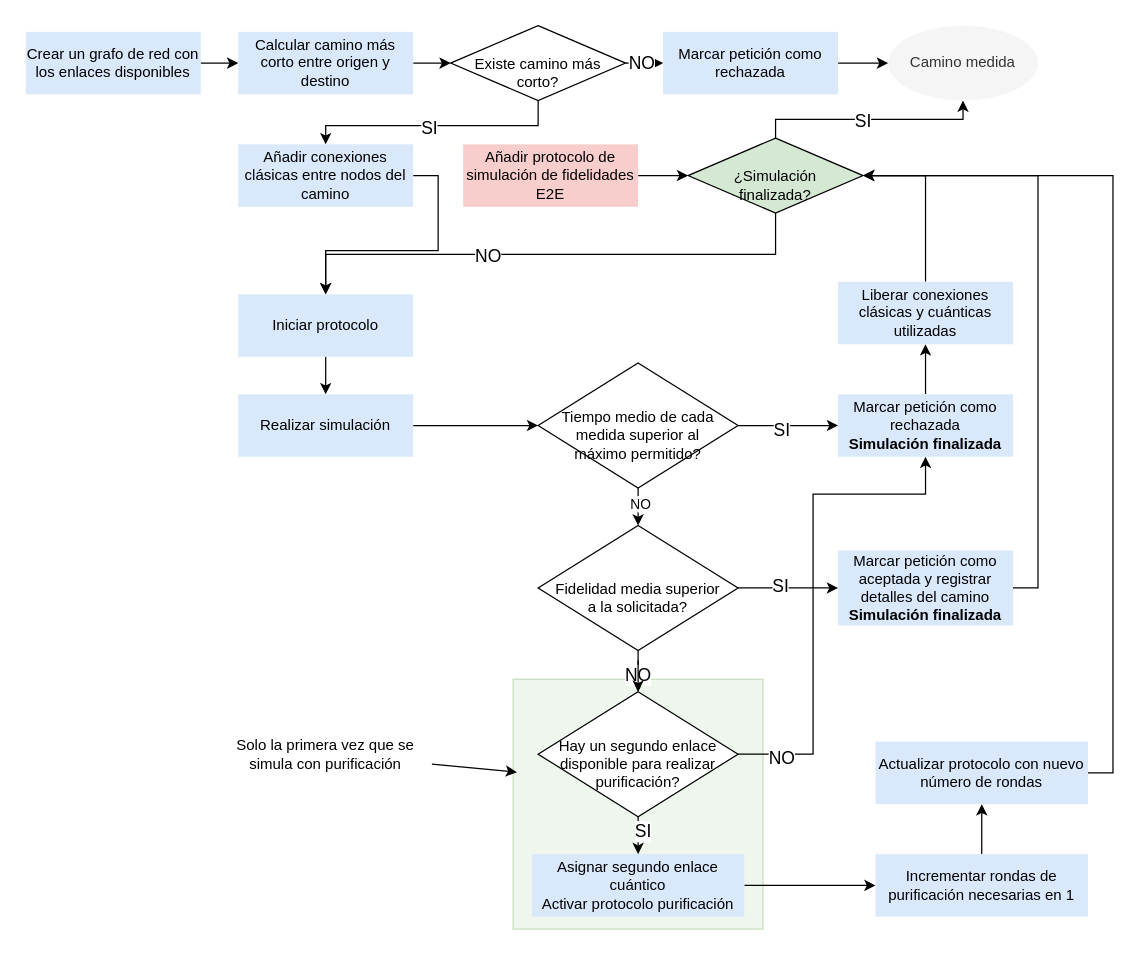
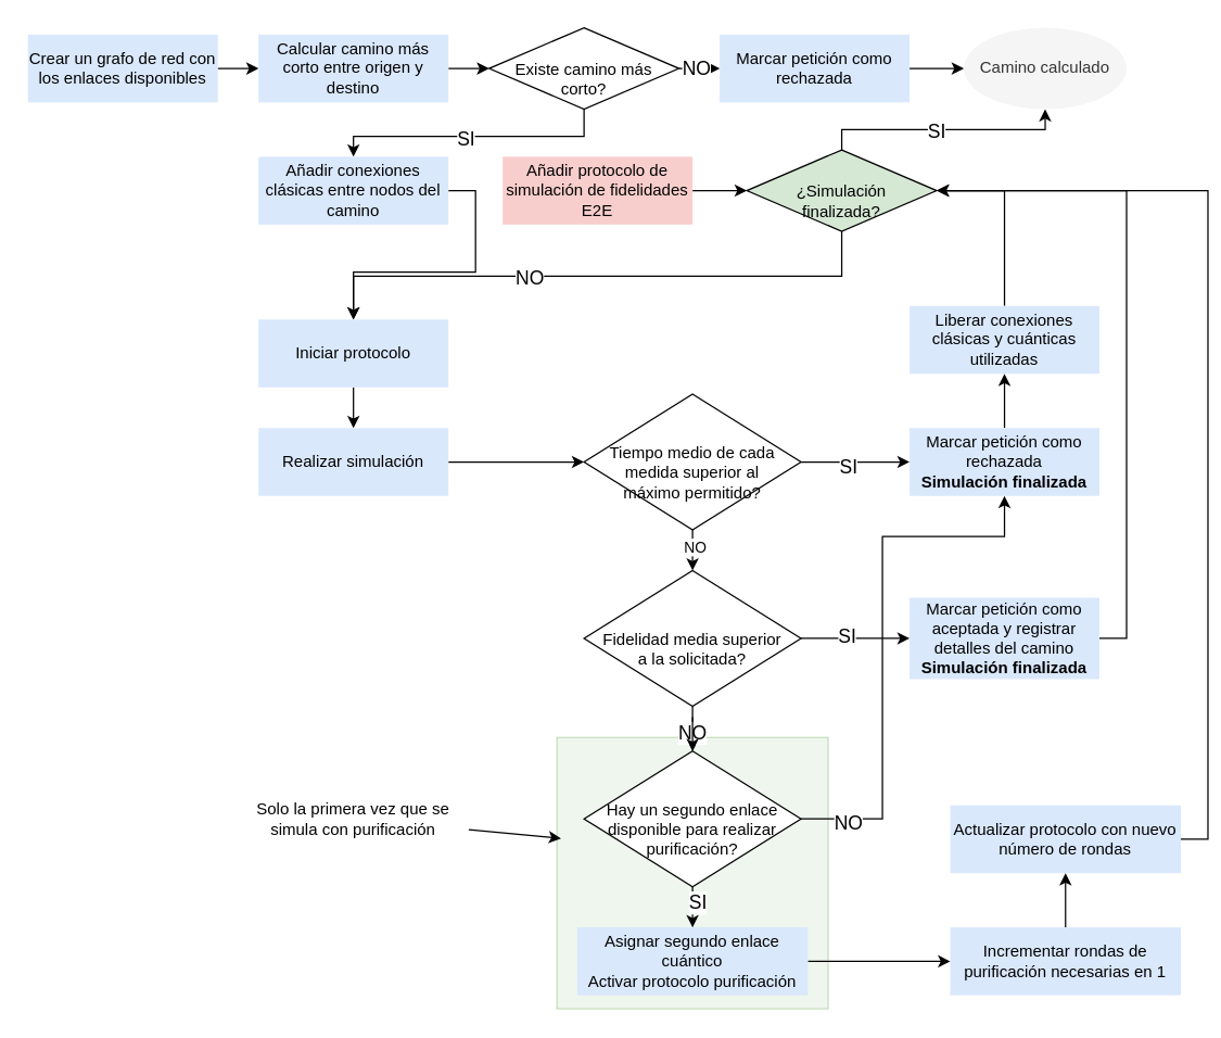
  <mxCell id="0" />
  <mxCell id="1" parent="0" />
  <mxCell id="2" value="" style="rounded=0;whiteSpace=wrap;html=1;shadow=0;opacity=40;fillColor=#d5e8d4;strokeColor=#82b366;" vertex="1" parent="1"><mxGeometry x="410" y="543" width="200" height="200" as="geometry" /></mxCell>
  <mxCell id="3" style="edgeStyle=orthogonalEdgeStyle;rounded=0;orthogonalLoop=1;jettySize=auto;html=1;exitX=1;exitY=0.5;exitDx=0;exitDy=0;entryX=0;entryY=0.5;entryDx=0;entryDy=0;" edge="1" parent="1" source="4" target="11"><mxGeometry relative="1" as="geometry" /></mxCell>
  <mxCell id="4" value="Crear un grafo de red con los enlaces disponibles" style="rounded=0;whiteSpace=wrap;html=1;fillColor=#dae8fc;strokeColor=none;" parent="1" vertex="1"><mxGeometry x="20" y="25" width="140" height="50" as="geometry" /></mxCell>
  <mxCell id="5" style="edgeStyle=orthogonalEdgeStyle;rounded=0;orthogonalLoop=1;jettySize=auto;html=1;exitX=0.5;exitY=1;exitDx=0;exitDy=0;entryX=0.5;entryY=0;entryDx=0;entryDy=0;" parent="1" source="9" target="13" edge="1"><mxGeometry relative="1" as="geometry"><Array as="points"><mxPoint x="430" y="100" /><mxPoint x="260" y="100" /></Array></mxGeometry></mxCell>
  <mxCell id="6" value="&lt;font style=&quot;font-size: 14px;&quot;&gt;SI&lt;/font&gt;" style="edgeLabel;html=1;align=center;verticalAlign=middle;resizable=0;points=[];" vertex="1" connectable="0" parent="5"><mxGeometry x="0.054" y="1" relative="1" as="geometry"><mxPoint as="offset" /></mxGeometry></mxCell>
  <mxCell id="7" style="edgeStyle=orthogonalEdgeStyle;rounded=0;orthogonalLoop=1;jettySize=auto;html=1;exitX=1;exitY=0.5;exitDx=0;exitDy=0;entryX=0;entryY=0.5;entryDx=0;entryDy=0;" edge="1" parent="1" source="9" target="53"><mxGeometry relative="1" as="geometry" /></mxCell>
  <mxCell id="8" value="&lt;font style=&quot;font-size: 14px;&quot;&gt;NO&lt;/font&gt;" style="edgeLabel;html=1;align=center;verticalAlign=middle;resizable=0;points=[];" vertex="1" connectable="0" parent="7"><mxGeometry x="-0.2" y="1" relative="1" as="geometry"><mxPoint as="offset" /></mxGeometry></mxCell>
  <mxCell id="9" value="Existe&lt;span style=&quot;background-color: initial;&quot;&gt;&amp;nbsp;camino más corto?&lt;/span&gt;" style="rhombus;whiteSpace=wrap;html=1;align=center;spacingTop=22;spacingBottom=6;spacingLeft=6;spacingRight=6;spacing=8;" parent="1" vertex="1"><mxGeometry x="360" y="20" width="140" height="60" as="geometry" /></mxCell>
  <mxCell id="10" style="edgeStyle=orthogonalEdgeStyle;rounded=0;orthogonalLoop=1;jettySize=auto;html=1;exitX=1;exitY=0.5;exitDx=0;exitDy=0;entryX=0;entryY=0.5;entryDx=0;entryDy=0;" edge="1" parent="1" source="11" target="9"><mxGeometry relative="1" as="geometry" /></mxCell>
  <mxCell id="11" value="Calcular camino más corto entre origen y destino" style="rounded=0;whiteSpace=wrap;html=1;fillColor=#dae8fc;strokeColor=none;" parent="1" vertex="1"><mxGeometry x="190" y="25" width="140" height="50" as="geometry" /></mxCell>
  <mxCell id="12" style="edgeStyle=orthogonalEdgeStyle;rounded=0;orthogonalLoop=1;jettySize=auto;html=1;exitX=1;exitY=0.5;exitDx=0;exitDy=0;" edge="1" parent="1" source="13" target="21"><mxGeometry relative="1" as="geometry" /></mxCell>
  <mxCell id="13" value="Añadir conexiones clásicas entre nodos del camino" style="rounded=0;whiteSpace=wrap;html=1;fillColor=#dae8fc;strokeColor=none;" parent="1" vertex="1"><mxGeometry x="190" y="115" width="140" height="50" as="geometry" /></mxCell>
  <mxCell id="14" style="edgeStyle=orthogonalEdgeStyle;rounded=0;orthogonalLoop=1;jettySize=auto;html=1;exitX=1;exitY=0.5;exitDx=0;exitDy=0;entryX=0;entryY=0.5;entryDx=0;entryDy=0;" edge="1" parent="1" source="15" target="18"><mxGeometry relative="1" as="geometry" /></mxCell>
  <mxCell id="15" value="Añadir protocolo de simulación de fidelidades E2E" style="rounded=0;whiteSpace=wrap;html=1;fillColor=#f8cecc;strokeColor=none;" parent="1" vertex="1"><mxGeometry x="370" y="115" width="140" height="50" as="geometry" /></mxCell>
  <mxCell id="16" style="edgeStyle=orthogonalEdgeStyle;rounded=0;orthogonalLoop=1;jettySize=auto;html=1;exitX=0.5;exitY=0;exitDx=0;exitDy=0;entryX=0.5;entryY=1;entryDx=0;entryDy=0;" edge="1" parent="1" source="18" target="19"><mxGeometry relative="1" as="geometry"><Array as="points"><mxPoint x="620" y="95" /><mxPoint x="770" y="95" /></Array></mxGeometry></mxCell>
  <mxCell id="17" value="&lt;font style=&quot;font-size: 14px;&quot;&gt;SI&lt;/font&gt;" style="edgeLabel;html=1;align=center;verticalAlign=middle;resizable=0;points=[];" vertex="1" connectable="0" parent="16"><mxGeometry x="-0.067" y="-1" relative="1" as="geometry"><mxPoint as="offset" /></mxGeometry></mxCell>
  <mxCell id="18" value="¿Simulación finalizada?" style="rhombus;whiteSpace=wrap;html=1;align=center;spacingTop=22;spacingBottom=6;spacingLeft=6;spacingRight=6;spacing=8;fillColor=#d5e8d4;" parent="1" vertex="1"><mxGeometry x="550" y="110" width="140" height="60" as="geometry" /></mxCell>
- <mxCell id="19" value="&lt;div&gt;&lt;span style=&quot;background-color: initial;&quot;&gt;Camino medida&lt;/span&gt;&lt;br&gt;&lt;/div&gt;" style="ellipse;whiteSpace=wrap;html=1;fillColor=#f5f5f5;fontColor=#333333;strokeColor=none;" vertex="1" parent="1"><mxGeometry x="710" y="20" width="120" height="60" as="geometry" /></mxCell>
+ <mxCell id="19" value="&lt;div&gt;&lt;span style=&quot;background-color: initial;&quot;&gt;Camino calculado&lt;/span&gt;&lt;br&gt;&lt;/div&gt;" style="ellipse;whiteSpace=wrap;html=1;fillColor=#f5f5f5;fontColor=#333333;strokeColor=none;" vertex="1" parent="1"><mxGeometry x="710" y="20" width="120" height="60" as="geometry" /></mxCell>
  <mxCell id="20" style="edgeStyle=orthogonalEdgeStyle;rounded=0;orthogonalLoop=1;jettySize=auto;html=1;exitX=0.5;exitY=1;exitDx=0;exitDy=0;entryX=0.5;entryY=0;entryDx=0;entryDy=0;" edge="1" parent="1" source="21" target="23"><mxGeometry relative="1" as="geometry" /></mxCell>
  <mxCell id="21" value="Iniciar protocolo" style="rounded=0;whiteSpace=wrap;html=1;fillColor=#dae8fc;strokeColor=none;" vertex="1" parent="1"><mxGeometry x="190" y="235" width="140" height="50" as="geometry" /></mxCell>
  <mxCell id="22" style="edgeStyle=orthogonalEdgeStyle;rounded=0;orthogonalLoop=1;jettySize=auto;html=1;exitX=1;exitY=0.5;exitDx=0;exitDy=0;entryX=0;entryY=0.5;entryDx=0;entryDy=0;" edge="1" parent="1" source="23" target="28"><mxGeometry relative="1" as="geometry" /></mxCell>
  <mxCell id="23" value="Realizar simulación" style="rounded=0;whiteSpace=wrap;html=1;fillColor=#dae8fc;strokeColor=none;" vertex="1" parent="1"><mxGeometry x="190" y="315" width="140" height="50" as="geometry" /></mxCell>
  <mxCell id="24" style="edgeStyle=orthogonalEdgeStyle;rounded=0;orthogonalLoop=1;jettySize=auto;html=1;exitX=0.5;exitY=1;exitDx=0;exitDy=0;entryX=0.5;entryY=0;entryDx=0;entryDy=0;" edge="1" parent="1" source="28" target="38"><mxGeometry relative="1" as="geometry" /></mxCell>
  <mxCell id="25" value="NO" style="edgeLabel;html=1;align=center;verticalAlign=middle;resizable=0;points=[];" vertex="1" connectable="0" parent="24"><mxGeometry x="-0.2" y="1" relative="1" as="geometry"><mxPoint as="offset" /></mxGeometry></mxCell>
  <mxCell id="26" style="edgeStyle=orthogonalEdgeStyle;rounded=0;orthogonalLoop=1;jettySize=auto;html=1;exitX=1;exitY=0.5;exitDx=0;exitDy=0;entryX=0;entryY=0.5;entryDx=0;entryDy=0;" edge="1" parent="1" source="28" target="32"><mxGeometry relative="1" as="geometry" /></mxCell>
  <mxCell id="27" value="&lt;font style=&quot;font-size: 14px;&quot;&gt;SI&lt;/font&gt;" style="edgeLabel;html=1;align=center;verticalAlign=middle;resizable=0;points=[];" vertex="1" connectable="0" parent="26"><mxGeometry x="-0.15" y="-3" relative="1" as="geometry"><mxPoint as="offset" /></mxGeometry></mxCell>
  <mxCell id="28" value="Tiempo medio de cada medida superior al máximo permitido?" style="rhombus;whiteSpace=wrap;html=1;align=center;spacingTop=22;spacingBottom=6;spacingLeft=6;spacingRight=6;spacing=8;" vertex="1" parent="1"><mxGeometry x="430" y="290" width="160" height="100" as="geometry" /></mxCell>
  <mxCell id="29" style="edgeStyle=orthogonalEdgeStyle;rounded=0;orthogonalLoop=1;jettySize=auto;html=1;exitX=0.5;exitY=0;exitDx=0;exitDy=0;entryX=1;entryY=0.5;entryDx=0;entryDy=0;" edge="1" parent="1" source="30" target="18"><mxGeometry relative="1" as="geometry"><Array as="points"><mxPoint x="740" y="140" /></Array></mxGeometry></mxCell>
  <mxCell id="30" value="Liberar conexiones clásicas y cuánticas utilizadas" style="rounded=0;whiteSpace=wrap;html=1;fillColor=#dae8fc;strokeColor=none;" vertex="1" parent="1"><mxGeometry x="670" y="225" width="140" height="50" as="geometry" /></mxCell>
  <mxCell id="31" style="edgeStyle=orthogonalEdgeStyle;rounded=0;orthogonalLoop=1;jettySize=auto;html=1;exitX=0.5;exitY=0;exitDx=0;exitDy=0;entryX=0.5;entryY=1;entryDx=0;entryDy=0;" edge="1" parent="1" source="32" target="30"><mxGeometry relative="1" as="geometry" /></mxCell>
  <mxCell id="32" value="Marcar petición como rechazada&lt;div&gt;&lt;b&gt;Simulación finalizada&lt;/b&gt;&lt;/div&gt;" style="rounded=0;whiteSpace=wrap;html=1;fillColor=#dae8fc;strokeColor=none;" vertex="1" parent="1"><mxGeometry x="670" y="315" width="140" height="50" as="geometry" /></mxCell>
  <mxCell id="33" style="edgeStyle=orthogonalEdgeStyle;rounded=0;orthogonalLoop=1;jettySize=auto;html=1;exitX=1;exitY=0.5;exitDx=0;exitDy=0;entryX=0;entryY=0.5;entryDx=0;entryDy=0;" edge="1" parent="1" source="38" target="40"><mxGeometry relative="1" as="geometry" /></mxCell>
  <mxCell id="34" value="&lt;font style=&quot;font-size: 14px;&quot;&gt;SI&lt;/font&gt;" style="edgeLabel;html=1;align=center;verticalAlign=middle;resizable=0;points=[];" vertex="1" connectable="0" parent="33"><mxGeometry x="-0.175" y="2" relative="1" as="geometry"><mxPoint as="offset" /></mxGeometry></mxCell>
  <mxCell id="35" style="edgeStyle=orthogonalEdgeStyle;rounded=0;orthogonalLoop=1;jettySize=auto;html=1;exitX=0.5;exitY=1;exitDx=0;exitDy=0;entryX=0.5;entryY=0;entryDx=0;entryDy=0;" edge="1" parent="1" target="45"><mxGeometry relative="1" as="geometry"><mxPoint x="510" y="528" as="sourcePoint" /></mxGeometry></mxCell>
  <mxCell id="36" value="&lt;font style=&quot;font-size: 14px;&quot;&gt;NO&lt;/font&gt;" style="edgeLabel;html=1;align=center;verticalAlign=middle;resizable=0;points=[];" vertex="1" connectable="0" parent="35"><mxGeometry x="-0.12" y="-1" relative="1" as="geometry"><mxPoint as="offset" /></mxGeometry></mxCell>
  <mxCell id="37" value="" style="edgeStyle=orthogonalEdgeStyle;rounded=0;orthogonalLoop=1;jettySize=auto;html=1;" edge="1" parent="1" source="38" target="45"><mxGeometry relative="1" as="geometry" /></mxCell>
  <mxCell id="38" value="Fidelidad media superior a la solicitada?" style="rhombus;whiteSpace=wrap;html=1;align=center;spacingTop=22;spacingBottom=6;spacingLeft=6;spacingRight=6;spacing=8;" vertex="1" parent="1"><mxGeometry x="430" y="420" width="160" height="100" as="geometry" /></mxCell>
  <mxCell id="39" style="edgeStyle=orthogonalEdgeStyle;rounded=0;orthogonalLoop=1;jettySize=auto;html=1;exitX=1;exitY=0.5;exitDx=0;exitDy=0;entryX=1;entryY=0.5;entryDx=0;entryDy=0;" edge="1" parent="1" source="40" target="18"><mxGeometry relative="1" as="geometry" /></mxCell>
  <mxCell id="40" value="Marcar petición como aceptada y registrar detalles del camino&lt;div&gt;&lt;b&gt;Simulación finalizada&lt;/b&gt;&lt;/div&gt;" style="rounded=0;whiteSpace=wrap;html=1;fillColor=#dae8fc;strokeColor=none;" vertex="1" parent="1"><mxGeometry x="670" y="440" width="140" height="60" as="geometry" /></mxCell>
  <mxCell id="41" style="edgeStyle=orthogonalEdgeStyle;rounded=0;orthogonalLoop=1;jettySize=auto;html=1;exitX=1;exitY=0.5;exitDx=0;exitDy=0;entryX=0.5;entryY=1;entryDx=0;entryDy=0;" edge="1" parent="1" source="45" target="32"><mxGeometry relative="1" as="geometry"><Array as="points"><mxPoint x="650" y="603" /><mxPoint x="650" y="395" /><mxPoint x="740" y="395" /></Array></mxGeometry></mxCell>
  <mxCell id="42" value="&lt;font style=&quot;font-size: 14px;&quot;&gt;NO&lt;/font&gt;" style="edgeLabel;html=1;align=center;verticalAlign=middle;resizable=0;points=[];" vertex="1" connectable="0" parent="41"><mxGeometry x="-0.826" y="-2" relative="1" as="geometry"><mxPoint as="offset" /></mxGeometry></mxCell>
  <mxCell id="43" style="edgeStyle=orthogonalEdgeStyle;rounded=0;orthogonalLoop=1;jettySize=auto;html=1;exitX=0.5;exitY=1;exitDx=0;exitDy=0;entryX=0.5;entryY=0;entryDx=0;entryDy=0;" edge="1" parent="1" source="45" target="49"><mxGeometry relative="1" as="geometry" /></mxCell>
  <mxCell id="44" value="&lt;font style=&quot;font-size: 14px;&quot;&gt;SI&lt;/font&gt;" style="edgeLabel;html=1;align=center;verticalAlign=middle;resizable=0;points=[];" vertex="1" connectable="0" parent="43"><mxGeometry x="-0.267" y="3" relative="1" as="geometry"><mxPoint as="offset" /></mxGeometry></mxCell>
  <mxCell id="45" value="Hay un segundo enlace disponible para realizar purificación?" style="rhombus;whiteSpace=wrap;html=1;align=center;spacingTop=22;spacingBottom=6;spacingLeft=6;spacingRight=6;spacing=8;" vertex="1" parent="1"><mxGeometry x="430" y="553" width="160" height="100" as="geometry" /></mxCell>
  <mxCell id="46" style="edgeStyle=orthogonalEdgeStyle;rounded=0;orthogonalLoop=1;jettySize=auto;html=1;exitX=0.5;exitY=1;exitDx=0;exitDy=0;" edge="1" parent="1" source="18"><mxGeometry relative="1" as="geometry"><mxPoint x="260" y="235" as="targetPoint" /><Array as="points"><mxPoint x="620" y="203" /><mxPoint x="260" y="203" /><mxPoint x="260" y="232" /></Array></mxGeometry></mxCell>
  <mxCell id="47" value="&lt;font style=&quot;font-size: 14px;&quot;&gt;NO&lt;/font&gt;" style="edgeLabel;html=1;align=center;verticalAlign=middle;resizable=0;points=[];" vertex="1" connectable="0" parent="46"><mxGeometry x="0.244" y="1" relative="1" as="geometry"><mxPoint as="offset" /></mxGeometry></mxCell>
  <mxCell id="48" style="edgeStyle=orthogonalEdgeStyle;rounded=0;orthogonalLoop=1;jettySize=auto;html=1;exitX=1;exitY=0.5;exitDx=0;exitDy=0;entryX=0;entryY=0.5;entryDx=0;entryDy=0;" edge="1" parent="1" source="49" target="55"><mxGeometry relative="1" as="geometry" /></mxCell>
  <mxCell id="49" value="Asignar segundo enlace cuántico&lt;div&gt;Activar protocolo purificación&lt;/div&gt;" style="rounded=0;whiteSpace=wrap;html=1;fillColor=#dae8fc;strokeColor=none;" vertex="1" parent="1"><mxGeometry x="425" y="683" width="170" height="50" as="geometry" /></mxCell>
  <mxCell id="50" style="edgeStyle=orthogonalEdgeStyle;rounded=0;orthogonalLoop=1;jettySize=auto;html=1;exitX=1;exitY=0.5;exitDx=0;exitDy=0;entryX=1;entryY=0.5;entryDx=0;entryDy=0;" edge="1" parent="1" source="51" target="18"><mxGeometry relative="1" as="geometry" /></mxCell>
  <mxCell id="51" value="Actualizar protocolo con nuevo número de rondas" style="rounded=0;whiteSpace=wrap;html=1;fillColor=#dae8fc;strokeColor=none;" vertex="1" parent="1"><mxGeometry x="700" y="593" width="170" height="50" as="geometry" /></mxCell>
  <mxCell id="52" style="edgeStyle=orthogonalEdgeStyle;rounded=0;orthogonalLoop=1;jettySize=auto;html=1;exitX=1;exitY=0.5;exitDx=0;exitDy=0;" edge="1" parent="1" source="53" target="19"><mxGeometry relative="1" as="geometry" /></mxCell>
  <mxCell id="53" value="Marcar petición como rechazada" style="rounded=0;whiteSpace=wrap;html=1;fillColor=#dae8fc;strokeColor=none;" vertex="1" parent="1"><mxGeometry x="530" y="25" width="140" height="50" as="geometry" /></mxCell>
  <mxCell id="54" style="edgeStyle=orthogonalEdgeStyle;rounded=0;orthogonalLoop=1;jettySize=auto;html=1;exitX=0.5;exitY=0;exitDx=0;exitDy=0;entryX=0.5;entryY=1;entryDx=0;entryDy=0;" edge="1" parent="1" source="55" target="51"><mxGeometry relative="1" as="geometry" /></mxCell>
  <mxCell id="55" value="Incrementar rondas de purificación necesarias en 1" style="rounded=0;whiteSpace=wrap;html=1;fillColor=#dae8fc;strokeColor=none;" vertex="1" parent="1"><mxGeometry x="700" y="683" width="170" height="50" as="geometry" /></mxCell>
  <mxCell id="56" value="Solo la primera vez que se simula con purificación" style="text;html=1;align=center;verticalAlign=middle;whiteSpace=wrap;rounded=0;strokeColor=none;" vertex="1" parent="1"><mxGeometry x="175" y="588" width="170" height="30" as="geometry" /></mxCell>
  <mxCell id="57" value="" style="endArrow=classic;html=1;rounded=0;entryX=0.015;entryY=0.372;entryDx=0;entryDy=0;entryPerimeter=0;" edge="1" parent="1" source="56" target="2"><mxGeometry width="50" height="50" relative="1" as="geometry"><mxPoint x="400" y="673" as="sourcePoint" /><mxPoint x="450" y="623" as="targetPoint" /></mxGeometry></mxCell>
